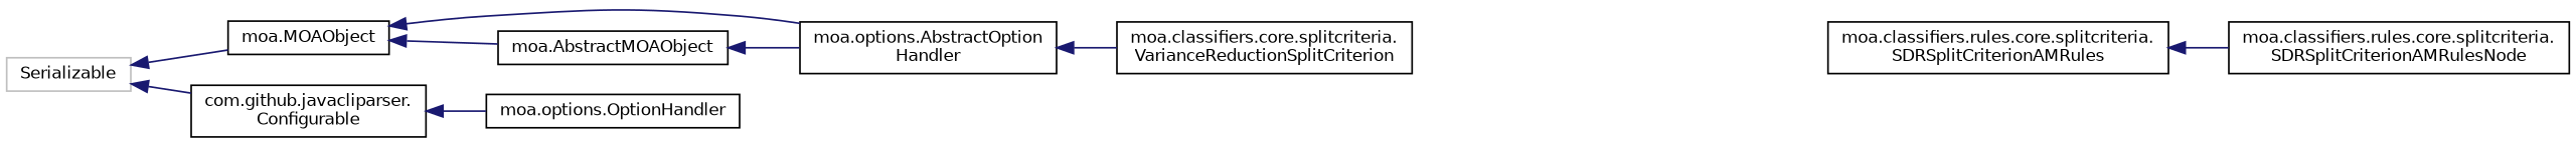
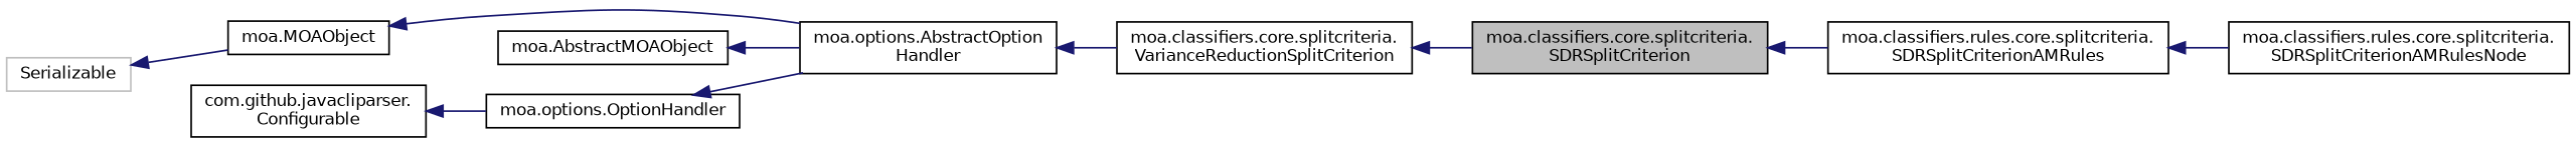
  digraph {
    rankdir=LR
    node [color=black fillcolor=white fontname=Helvetica fontsize=10 shape=record style=filled]
    edge [color=midnightblue dir=back fontname=Helvetica fontsize=10 labelfontname=Helvetica labelfontsize=10 style=solid]
+   n1 [fillcolor=grey75 fontcolor=black height=0.2 label="moa.classifiers.core.splitcriteria.\lSDRSplitCriterion" width=0.4]
    n2 [height=0.2 label="moa.classifiers.rules.core.splitcriteria.\lSDRSplitCriterionAMRules" width=0.4]
    n3 [height=0.2 label="moa.classifiers.rules.core.splitcriteria.\lSDRSplitCriterionAMRulesNode" width=0.4]
    n4 [height=0.2 label="moa.classifiers.core.splitcriteria.\lVarianceReductionSplitCriterion" width=0.4]
    n5 [height=0.2 label="moa.options.AbstractOption\lHandler" width=0.4]
    n6 [height=0.2 label="moa.AbstractMOAObject" width=0.4]
    n7 [height=0.2 label="moa.MOAObject" width=0.4]
    n8 [height=0.2 label="moa.options.OptionHandler" width=0.4]
    n9 [color=grey75 height=0.2 label=Serializable width=0.4]
    n10 [height=0.2 label="com.github.javacliparser.\lConfigurable" width=0.4]
+   n1 -> n2
    n2 -> n3
+   n4 -> n1
    n5 -> n4
    n6 -> n5
    n7 -> n5
-   n7 -> n6
+   n8 -> n5
    n9 -> n7
-   n9 -> n10
    n10 -> n8
  }
